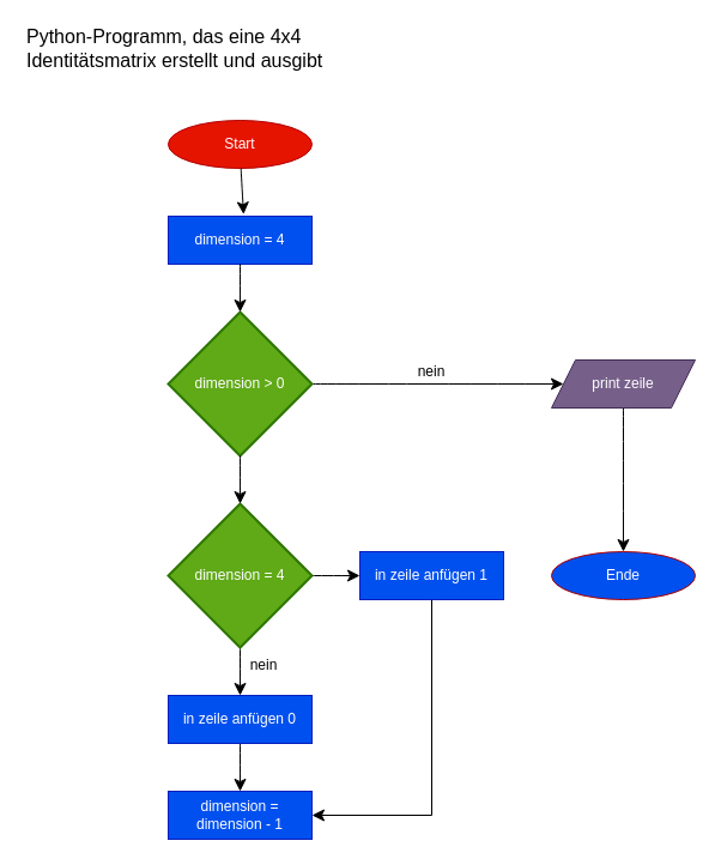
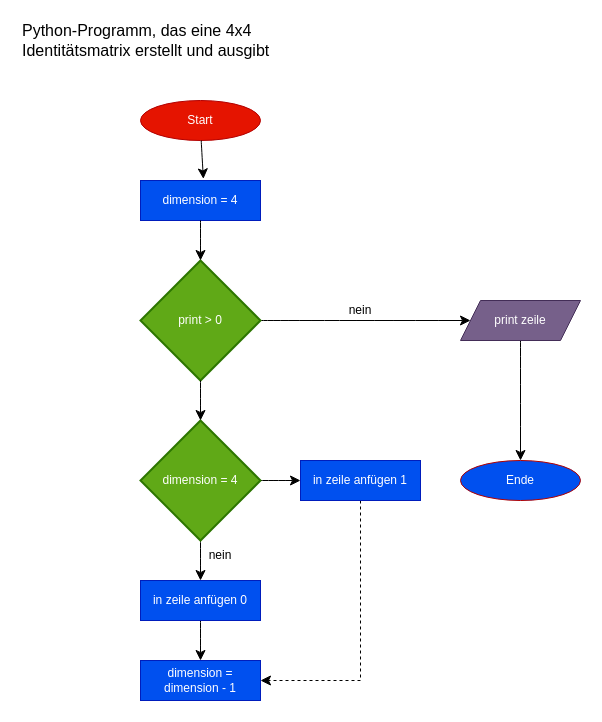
  <mxCell id="0" />
  <mxCell id="1" parent="0" />
  <mxCell id="2" value="Start" style="ellipse;whiteSpace=wrap;html=1;fillColor=#e51400;strokeColor=#B20000;fontColor=#ffffff;" parent="1" vertex="1"><mxGeometry x="140" y="100" width="120" height="40" as="geometry" /></mxCell>
  <mxCell id="3" value="Python-Programm, das eine 4x4 Identitätsmatrix erstellt und ausgibt" style="text;strokeColor=none;fillColor=none;html=1;align=left;verticalAlign=middle;whiteSpace=wrap;rounded=0;fontSize=16;" parent="1" vertex="1"><mxGeometry x="20" y="20" width="270" height="40" as="geometry" /></mxCell>
  <mxCell id="4" value="dimension = 4" style="rounded=0;whiteSpace=wrap;html=1;fillColor=#0050ef;strokeColor=#001DBC;fontColor=#ffffff;" parent="1" vertex="1"><mxGeometry x="140" y="180" width="120" height="40" as="geometry" /></mxCell>
  <mxCell id="5" style="edgeStyle=none;curved=1;rounded=0;orthogonalLoop=1;jettySize=auto;html=1;fontSize=12;startSize=8;endSize=8;" edge="1" parent="1" source="6" target="22"><mxGeometry relative="1" as="geometry" /></mxCell>
- <mxCell id="6" value="dimension &amp;gt; 0" style="strokeWidth=2;html=1;shape=mxgraph.flowchart.decision;whiteSpace=wrap;fillColor=#60a917;fontColor=#ffffff;strokeColor=#2D7600;" parent="1" vertex="1"><mxGeometry x="140" y="260" width="120" height="120" as="geometry" /></mxCell>
+ <mxCell id="6" value="print &amp;gt; 0" style="strokeWidth=2;html=1;shape=mxgraph.flowchart.decision;whiteSpace=wrap;fillColor=#60a917;fontColor=#ffffff;strokeColor=#2D7600;" parent="1" vertex="1"><mxGeometry x="140" y="260" width="120" height="120" as="geometry" /></mxCell>
  <mxCell id="7" style="edgeStyle=none;curved=1;rounded=0;orthogonalLoop=1;jettySize=auto;html=1;exitX=0.5;exitY=1;exitDx=0;exitDy=0;fontSize=12;startSize=8;endSize=8;" parent="1" source="18" target="18" edge="1"><mxGeometry relative="1" as="geometry" /></mxCell>
  <mxCell id="8" style="edgeStyle=none;curved=1;rounded=0;orthogonalLoop=1;jettySize=auto;html=1;entryX=0.524;entryY=-0.041;entryDx=0;entryDy=0;entryPerimeter=0;fontSize=12;startSize=8;endSize=8;" edge="1" parent="1" source="2" target="4"><mxGeometry relative="1" as="geometry" /></mxCell>
  <mxCell id="9" value="dimension = dimension - 1" style="rounded=0;whiteSpace=wrap;html=1;fillColor=#0050ef;strokeColor=#001DBC;fontColor=#ffffff;" vertex="1" parent="1"><mxGeometry x="140" y="660" width="120" height="40" as="geometry" /></mxCell>
  <mxCell id="10" value="" style="edgeStyle=none;curved=1;rounded=0;orthogonalLoop=1;jettySize=auto;html=1;fontSize=12;startSize=8;endSize=8;" edge="1" parent="1" source="12" target="15"><mxGeometry relative="1" as="geometry" /></mxCell>
  <mxCell id="11" style="edgeStyle=none;curved=1;rounded=0;orthogonalLoop=1;jettySize=auto;html=1;entryX=0.5;entryY=0;entryDx=0;entryDy=0;fontSize=12;startSize=8;endSize=8;" edge="1" parent="1" source="12" target="17"><mxGeometry relative="1" as="geometry" /></mxCell>
  <mxCell id="12" value="dimension = 4" style="strokeWidth=2;html=1;shape=mxgraph.flowchart.decision;whiteSpace=wrap;fillColor=#60a917;fontColor=#ffffff;strokeColor=#2D7600;" vertex="1" parent="1"><mxGeometry x="140" y="420" width="120" height="120" as="geometry" /></mxCell>
  <mxCell id="13" style="edgeStyle=none;curved=1;rounded=0;orthogonalLoop=1;jettySize=auto;html=1;exitX=0.5;exitY=1;exitDx=0;exitDy=0;entryX=0.5;entryY=0;entryDx=0;entryDy=0;entryPerimeter=0;fontSize=12;startSize=8;endSize=8;" edge="1" parent="1" source="4" target="6"><mxGeometry relative="1" as="geometry" /></mxCell>
- <mxCell id="14" style="edgeStyle=none;curved=0;rounded=0;orthogonalLoop=1;jettySize=auto;html=1;fontSize=12;startSize=8;endSize=8;entryX=1;entryY=0.5;entryDx=0;entryDy=0;" edge="1" parent="1" source="15" target="9"><mxGeometry relative="1" as="geometry"><mxPoint x="520" y="580" as="targetPoint" /><Array as="points"><mxPoint x="360" y="680" /></Array></mxGeometry></mxCell>
+ <mxCell id="14" style="edgeStyle=none;curved=0;rounded=0;orthogonalLoop=1;jettySize=auto;html=1;fontSize=12;startSize=8;endSize=8;entryX=1;entryY=0.5;entryDx=0;entryDy=0;dashed=1;" edge="1" parent="1" source="15" target="9"><mxGeometry relative="1" as="geometry"><mxPoint x="520" y="580" as="targetPoint" /><Array as="points"><mxPoint x="360" y="680" /></Array></mxGeometry></mxCell>
  <mxCell id="15" value="in zeile anfügen 1" style="rounded=0;whiteSpace=wrap;html=1;fillColor=#0050ef;strokeColor=#001DBC;fontColor=#ffffff;" vertex="1" parent="1"><mxGeometry x="300" y="460" width="120" height="40" as="geometry" /></mxCell>
  <mxCell id="16" style="edgeStyle=none;curved=1;rounded=0;orthogonalLoop=1;jettySize=auto;html=1;entryX=0.5;entryY=0;entryDx=0;entryDy=0;fontSize=12;startSize=8;endSize=8;" edge="1" parent="1" source="17" target="9"><mxGeometry relative="1" as="geometry" /></mxCell>
  <mxCell id="17" value="in zeile anfügen 0" style="rounded=0;whiteSpace=wrap;html=1;fillColor=#0050ef;strokeColor=#001DBC;fontColor=#ffffff;" vertex="1" parent="1"><mxGeometry x="140" y="580" width="120" height="40" as="geometry" /></mxCell>
  <mxCell id="18" value="nein" style="text;strokeColor=none;fillColor=none;html=1;align=center;verticalAlign=middle;whiteSpace=wrap;rounded=0;fontSize=12;" parent="1" vertex="1"><mxGeometry x="200" y="545" width="40" height="20" as="geometry" /></mxCell>
  <mxCell id="19" value="Ende" style="ellipse;whiteSpace=wrap;html=1;fillColor=#0050ef;strokeColor=#B20000;fontColor=#ffffff;" vertex="1" parent="1"><mxGeometry x="460" y="460" width="120" height="40" as="geometry" /></mxCell>
  <mxCell id="20" value="nein" style="text;strokeColor=none;fillColor=none;html=1;align=center;verticalAlign=middle;whiteSpace=wrap;rounded=0;fontSize=12;" vertex="1" parent="1"><mxGeometry x="340" y="300" width="40" height="20" as="geometry" /></mxCell>
  <mxCell id="21" style="edgeStyle=none;curved=1;rounded=0;orthogonalLoop=1;jettySize=auto;html=1;fontSize=12;startSize=8;endSize=8;" edge="1" parent="1" source="22" target="19"><mxGeometry relative="1" as="geometry" /></mxCell>
  <mxCell id="22" value="print zeile" style="shape=parallelogram;perimeter=parallelogramPerimeter;whiteSpace=wrap;html=1;fixedSize=1;fillColor=#76608a;strokeColor=#432D57;fontColor=#ffffff;" vertex="1" parent="1"><mxGeometry x="460" y="300" width="120" height="40" as="geometry" /></mxCell>
  <mxCell id="23" style="edgeStyle=none;curved=1;rounded=0;orthogonalLoop=1;jettySize=auto;html=1;exitX=0.5;exitY=1;exitDx=0;exitDy=0;exitPerimeter=0;entryX=0.5;entryY=0;entryDx=0;entryDy=0;entryPerimeter=0;fontSize=12;startSize=8;endSize=8;" edge="1" parent="1" source="6" target="12"><mxGeometry relative="1" as="geometry" /></mxCell>
